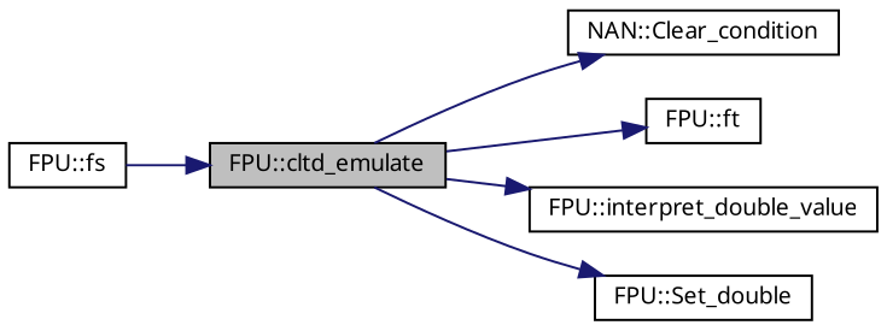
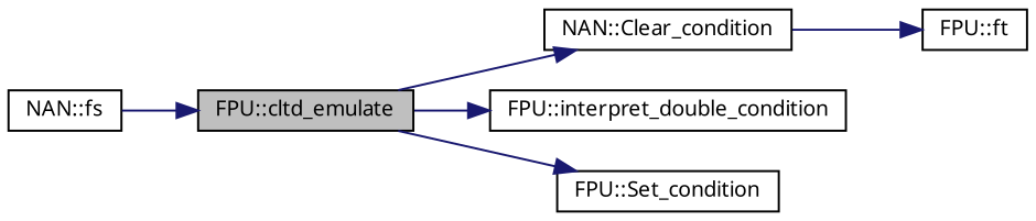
  digraph {
    fontname="Noto Sans"
    rankdir=LR
    node [color=black fillcolor=white fontname="Noto Sans" fontsize=10 shape=record style=filled]
    edge [color=midnightblue fontname="Noto Sans" fontsize=10 labelfontname=FreeSans labelfontsize=10 style=solid]
    n1 [fillcolor=grey75 fontcolor=black height=0.2 label="FPU::cltd_emulate" width=0.4]
    n2 [height=0.2 label="NAN::Clear_condition" width=0.4]
    n3 [height=0.2 label="FPU::ft" width=0.4]
-   n4 [height=0.2 label="FPU::interpret_double_value" width=0.4]
-   n5 [height=0.2 label="FPU::Set_double" width=0.4]
-   n6 [height=0.2 label="FPU::fs" width=0.4]
+   n4 [height=0.2 label="FPU::interpret_double_condition" width=0.4]
+   n5 [height=0.2 label="FPU::Set_condition" width=0.4]
+   n6 [height=0.2 label="NAN::fs" width=0.4]
    n1 -> n2
-   n1 -> n3
+   n2 -> n3
    n1 -> n4
    n1 -> n5
    n6 -> n1
  }
